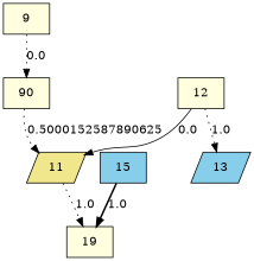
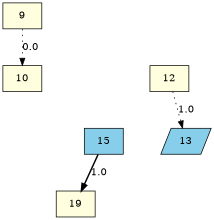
  digraph {
    node [fillcolor=lightyellow shape=box style=filled]
    edge [style=dotted]
    9
-   10 [label=90]
-   11 [fillcolor=khaki shape=parallelogram]
+   10
    n4 [label=19]
    12
    13 [fillcolor=skyblue shape=parallelogram]
    15 [fillcolor=skyblue]
    9 -> 10 [label=0.0]
-   10 -> 11 [label=0.5000152587890625]
-   11 -> n4 [label=1.0]
-   12 -> 11 [label=0.0 style=solid]
    12 -> 13 [label=1.0]
    15 -> n4 [label=1.0 style=bold]
  }
